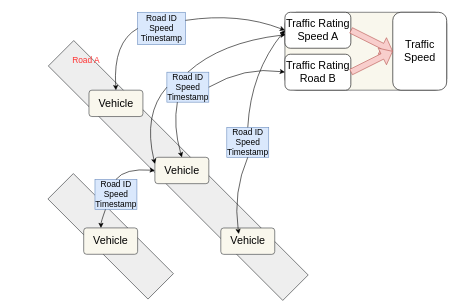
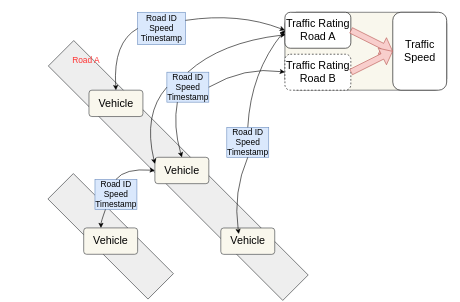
  <mxCell id="0" />
  <mxCell id="1" parent="0" />
  <mxCell id="2" value="" style="rounded=1;whiteSpace=wrap;html=1;fillColor=#f9f7ed;strokeColor=#36393d;" vertex="1" parent="1"><mxGeometry x="474.66" y="20" width="270" height="130" as="geometry" /></mxCell>
- <mxCell id="3" value="&lt;font style=&quot;font-size: 18px&quot;&gt;Traffic Rating Road B&lt;/font&gt;" style="rounded=1;whiteSpace=wrap;html=1;" vertex="1" parent="1"><mxGeometry x="474.66" y="90" width="110" height="60" as="geometry" /></mxCell>
+ <mxCell id="3" value="&lt;font style=&quot;font-size: 18px&quot;&gt;Traffic Rating Road B&lt;/font&gt;" style="rounded=1;whiteSpace=wrap;html=1;dashed=1;" vertex="1" parent="1"><mxGeometry x="474.66" y="90" width="110" height="60" as="geometry" /></mxCell>
  <mxCell id="4" value="&lt;font style=&quot;font-size: 18px&quot;&gt;Traffic Speed&lt;/font&gt;" style="rounded=1;whiteSpace=wrap;html=1;" vertex="1" parent="1"><mxGeometry x="654.66" y="20" width="90" height="130" as="geometry" /></mxCell>
- <mxCell id="5" value="&lt;font style=&quot;font-size: 18px&quot;&gt;Traffic Rating Speed A&lt;/font&gt;" style="rounded=1;whiteSpace=wrap;html=1;" vertex="1" parent="1"><mxGeometry x="474.66" y="20" width="110" height="60" as="geometry" /></mxCell>
+ <mxCell id="5" value="&lt;font style=&quot;font-size: 18px&quot;&gt;Traffic Rating Road A&lt;/font&gt;" style="rounded=1;whiteSpace=wrap;html=1;" vertex="1" parent="1"><mxGeometry x="474.66" y="20" width="110" height="60" as="geometry" /></mxCell>
  <mxCell id="6" value="" style="endArrow=classic;html=1;shadow=0;entryX=0;entryY=0.5;entryDx=0;entryDy=0;exitX=1;exitY=0.5;exitDx=0;exitDy=0;shape=flexArrow;fillColor=#f8cecc;strokeColor=#b85450;" edge="1" parent="1" source="5" target="4"><mxGeometry width="50" height="50" relative="1" as="geometry"><mxPoint x="584.66" y="-30" as="sourcePoint" /><mxPoint x="634.66" y="-80" as="targetPoint" /></mxGeometry></mxCell>
  <mxCell id="7" value="" style="endArrow=classic;html=1;shadow=0;exitX=1;exitY=0.5;exitDx=0;exitDy=0;entryX=0;entryY=0.5;entryDx=0;entryDy=0;shape=flexArrow;fillColor=#f8cecc;strokeColor=#b85450;" edge="1" parent="1" source="3" target="4"><mxGeometry width="50" height="50" relative="1" as="geometry"><mxPoint x="964.66" y="200" as="sourcePoint" /><mxPoint x="1014.66" y="150" as="targetPoint" /></mxGeometry></mxCell>
  <mxCell id="8" value="" style="rounded=0;whiteSpace=wrap;html=1;rotation=45;fillColor=#eeeeee;strokeColor=#36393d;" vertex="1" parent="1"><mxGeometry x="20" y="254" width="553.32" height="60" as="geometry" /></mxCell>
  <mxCell id="9" value="" style="rounded=0;whiteSpace=wrap;html=1;rotation=45;fillColor=#eeeeee;strokeColor=#36393d;" vertex="1" parent="1"><mxGeometry x="65.74" y="363.87" width="236.21" height="60" as="geometry" /></mxCell>
  <mxCell id="10" value="&lt;font style=&quot;font-size: 18px&quot;&gt;Vehicle&lt;/font&gt;" style="rounded=1;whiteSpace=wrap;html=1;arcSize=11;fillColor=#f9f7ed;strokeColor=#36393d;" vertex="1" parent="1"><mxGeometry x="138.84" y="379.87" width="90" height="44" as="geometry" /></mxCell>
  <mxCell id="11" value="&lt;font style=&quot;font-size: 18px&quot;&gt;Vehicle&lt;/font&gt;" style="rounded=1;whiteSpace=wrap;html=1;arcSize=11;fillColor=#f9f7ed;strokeColor=#36393d;" vertex="1" parent="1"><mxGeometry x="147.66" y="150" width="90" height="44" as="geometry" /></mxCell>
  <mxCell id="12" value="&lt;font style=&quot;font-size: 18px&quot;&gt;Vehicle&lt;/font&gt;" style="rounded=1;whiteSpace=wrap;html=1;arcSize=11;fillColor=#f9f7ed;strokeColor=#36393d;" vertex="1" parent="1"><mxGeometry x="257.66" y="262" width="90" height="44" as="geometry" /></mxCell>
  <mxCell id="13" value="&lt;font style=&quot;font-size: 18px&quot;&gt;Vehicle&lt;/font&gt;" style="rounded=1;whiteSpace=wrap;html=1;arcSize=11;fillColor=#f9f7ed;strokeColor=#36393d;" vertex="1" parent="1"><mxGeometry x="367.66" y="380" width="90" height="44" as="geometry" /></mxCell>
  <mxCell id="14" value="&lt;font color=&quot;#ff3333&quot; style=&quot;font-size: 14px&quot;&gt;Road A&lt;/font&gt;" style="text;html=1;strokeColor=none;fillColor=none;align=center;verticalAlign=middle;whiteSpace=wrap;rounded=0;" vertex="1" parent="1"><mxGeometry x="117.66" y="90" width="50" height="20" as="geometry" /></mxCell>
  <mxCell id="15" value="&lt;font style=&quot;font-size: 14px&quot;&gt;Road ID&lt;br&gt;Speed&lt;br&gt;Timestamp&lt;/font&gt;" style="rounded=0;whiteSpace=wrap;html=1;fillColor=#dae8fc;strokeColor=#6c8ebf;" vertex="1" parent="1"><mxGeometry x="157.66" y="299" width="70" height="50" as="geometry" /></mxCell>
  <mxCell id="16" value="&lt;font style=&quot;font-size: 14px&quot;&gt;Road ID&lt;br&gt;Speed&lt;br&gt;Timestamp&lt;/font&gt;" style="rounded=0;whiteSpace=wrap;html=1;fillColor=#dae8fc;strokeColor=#6c8ebf;" vertex="1" parent="1"><mxGeometry x="228.84" y="20" width="79.82" height="54" as="geometry" /></mxCell>
  <mxCell id="17" value="&lt;font style=&quot;font-size: 14px&quot;&gt;Road ID&lt;br&gt;Speed&lt;br&gt;Timestamp&lt;/font&gt;" style="rounded=0;whiteSpace=wrap;html=1;fillColor=#dae8fc;strokeColor=#6c8ebf;" vertex="1" parent="1"><mxGeometry x="377.66" y="212" width="70" height="50" as="geometry" /></mxCell>
  <mxCell id="18" value="&lt;font style=&quot;font-size: 14px&quot;&gt;Road ID&lt;br&gt;Speed&lt;br&gt;Timestamp&lt;/font&gt;" style="rounded=0;whiteSpace=wrap;html=1;fillColor=#dae8fc;strokeColor=#6c8ebf;" vertex="1" parent="1"><mxGeometry x="277.66" y="120" width="70" height="50" as="geometry" /></mxCell>
  <mxCell id="19" value="" style="curved=1;endArrow=classic;html=1;exitX=0.25;exitY=1;exitDx=0;exitDy=0;" edge="1" parent="1" source="15"><mxGeometry width="50" height="50" relative="1" as="geometry"><mxPoint x="37.66" y="260" as="sourcePoint" /><mxPoint x="167.66" y="380" as="targetPoint" /><Array as="points"><mxPoint x="167.66" y="370" /></Array></mxGeometry></mxCell>
  <mxCell id="20" value="" style="curved=1;endArrow=classic;html=1;entryX=0;entryY=0.5;entryDx=0;entryDy=0;exitX=0.5;exitY=0;exitDx=0;exitDy=0;" edge="1" parent="1" source="15" target="12"><mxGeometry width="50" height="50" relative="1" as="geometry"><mxPoint x="137.66" y="280" as="sourcePoint" /><mxPoint x="187.66" y="230" as="targetPoint" /><Array as="points"><mxPoint x="207.66" y="280" /></Array></mxGeometry></mxCell>
  <mxCell id="21" value="" style="curved=1;endArrow=classic;html=1;entryX=0;entryY=0.5;entryDx=0;entryDy=0;exitX=1;exitY=0.25;exitDx=0;exitDy=0;" edge="1" parent="1" source="16" target="5"><mxGeometry width="50" height="50" relative="1" as="geometry"><mxPoint x="207.66" y="90" as="sourcePoint" /><mxPoint x="257.66" y="40" as="targetPoint" /><Array as="points"><mxPoint x="397.66" y="20" /></Array></mxGeometry></mxCell>
  <mxCell id="22" value="" style="curved=1;endArrow=classic;html=1;entryX=0.333;entryY=0.227;entryDx=0;entryDy=0;entryPerimeter=0;exitX=0.5;exitY=1;exitDx=0;exitDy=0;" edge="1" parent="1" source="17" target="13"><mxGeometry width="50" height="50" relative="1" as="geometry"><mxPoint x="547.66" y="310" as="sourcePoint" /><mxPoint x="597.66" y="260" as="targetPoint" /><Array as="points"><mxPoint x="387.66" y="320" /></Array></mxGeometry></mxCell>
  <mxCell id="23" value="" style="curved=1;endArrow=classic;html=1;exitX=0.5;exitY=0;exitDx=0;exitDy=0;entryX=0;entryY=0.5;entryDx=0;entryDy=0;" edge="1" parent="1" source="17" target="5"><mxGeometry width="50" height="50" relative="1" as="geometry"><mxPoint x="517.66" y="300" as="sourcePoint" /><mxPoint x="567.66" y="250" as="targetPoint" /><Array as="points"><mxPoint x="417.66" y="120" /></Array></mxGeometry></mxCell>
  <mxCell id="24" value="" style="curved=1;endArrow=classic;html=1;entryX=0.5;entryY=0;entryDx=0;entryDy=0;exitX=0;exitY=0.5;exitDx=0;exitDy=0;" edge="1" parent="1" source="16" target="11"><mxGeometry width="50" height="50" relative="1" as="geometry"><mxPoint x="157.66" y="80" as="sourcePoint" /><mxPoint x="207.66" y="30" as="targetPoint" /><Array as="points"><mxPoint x="187.66" y="70" /></Array></mxGeometry></mxCell>
  <mxCell id="25" value="" style="curved=1;endArrow=classic;html=1;entryX=0.5;entryY=0;entryDx=0;entryDy=0;exitX=0.25;exitY=1;exitDx=0;exitDy=0;" edge="1" parent="1" source="18" target="12"><mxGeometry width="50" height="50" relative="1" as="geometry"><mxPoint x="87.66" y="260" as="sourcePoint" /><mxPoint x="137.66" y="210" as="targetPoint" /><Array as="points"><mxPoint x="287.66" y="210" /></Array></mxGeometry></mxCell>
  <mxCell id="26" value="" style="curved=1;endArrow=classic;html=1;entryX=0.009;entryY=0.623;entryDx=0;entryDy=0;entryPerimeter=0;exitX=0.5;exitY=0;exitDx=0;exitDy=0;" edge="1" parent="1" source="18" target="5"><mxGeometry width="50" height="50" relative="1" as="geometry"><mxPoint x="97.66" y="260" as="sourcePoint" /><mxPoint x="147.66" y="210" as="targetPoint" /><Array as="points"><mxPoint x="367.66" y="70" /></Array></mxGeometry></mxCell>
  <mxCell id="27" value="" style="curved=1;endArrow=classic;html=1;entryX=0;entryY=0.25;entryDx=0;entryDy=0;exitX=0;exitY=0.5;exitDx=0;exitDy=0;" edge="1" parent="1" source="18" target="12"><mxGeometry width="50" height="50" relative="1" as="geometry"><mxPoint x="37.66" y="250" as="sourcePoint" /><mxPoint x="87.66" y="200" as="targetPoint" /><Array as="points"><mxPoint x="237.66" y="190" /></Array></mxGeometry></mxCell>
  <mxCell id="28" value="" style="curved=1;endArrow=classic;html=1;entryX=0;entryY=0.5;entryDx=0;entryDy=0;exitX=1;exitY=0.5;exitDx=0;exitDy=0;" edge="1" parent="1" source="18" target="3"><mxGeometry width="50" height="50" relative="1" as="geometry"><mxPoint x="27.66" y="260" as="sourcePoint" /><mxPoint x="77.66" y="210" as="targetPoint" /><Array as="points"><mxPoint x="407.66" y="110" /></Array></mxGeometry></mxCell>
